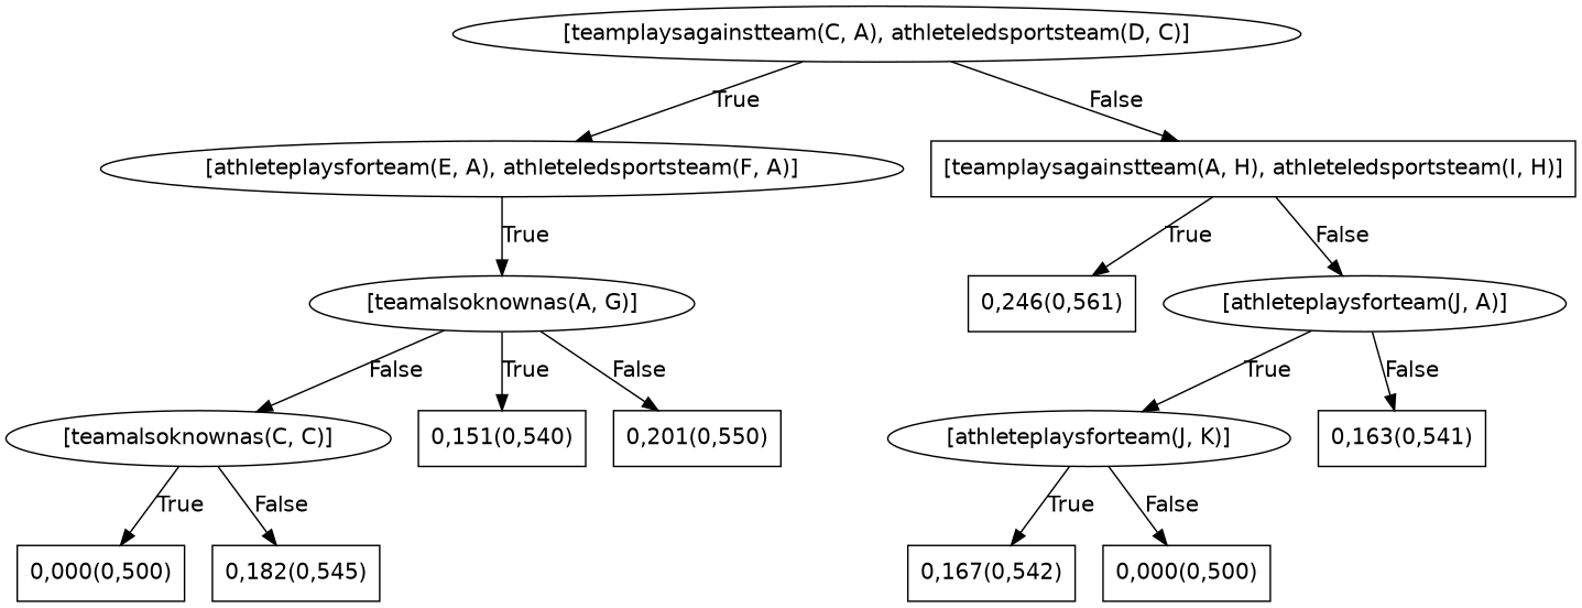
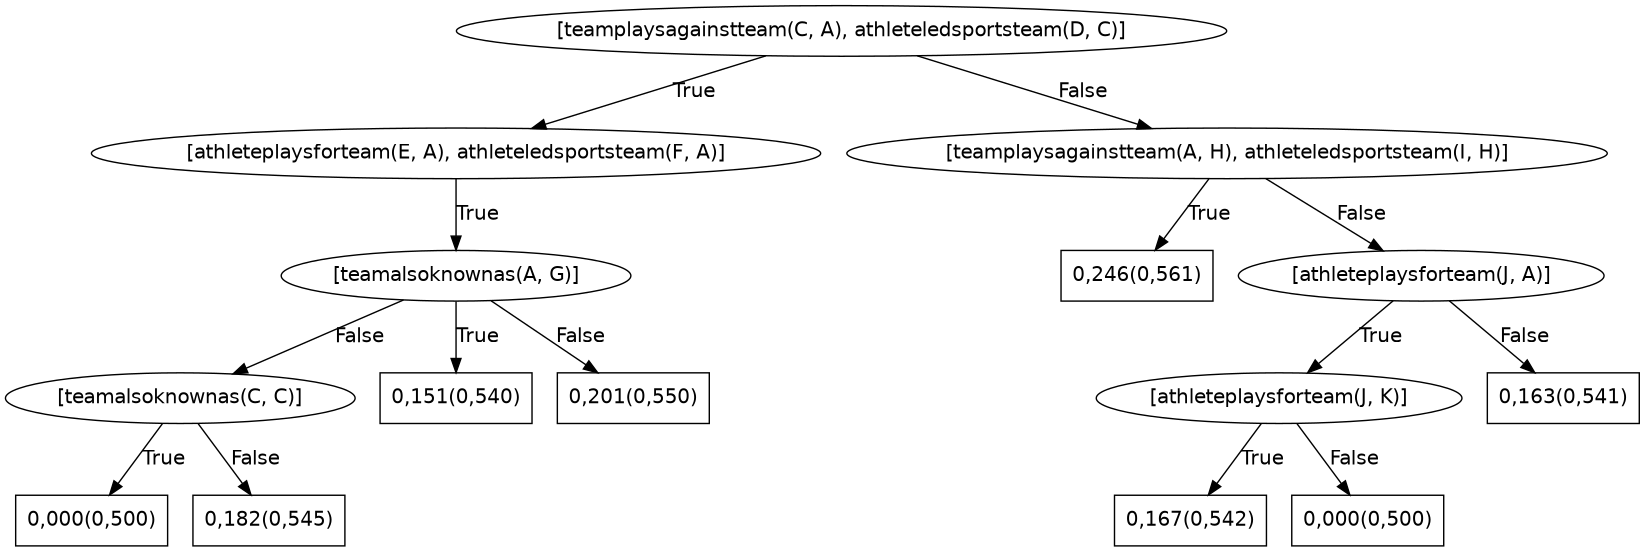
  digraph {
    fontname="DejaVu Sans"
    node [fontname="DejaVu Sans" shape=box]
    edge [fontname="DejaVu Sans"]
    n1 [label="[teamplaysagainstteam(C, A), athleteledsportsteam(D, C)]" shape=""]
    n2 [label="[athleteplaysforteam(E, A), athleteledsportsteam(F, A)]" shape=""]
-   n3 [label="[teamplaysagainstteam(A, H), athleteledsportsteam(I, H)]"]
+   n3 [label="[teamplaysagainstteam(A, H), athleteledsportsteam(I, H)]" shape=""]
    n4 [label="[teamalsoknownas(A, G)]" shape=""]
    n5 [label="0,246(0,561)"]
    n6 [label="[athleteplaysforteam(J, A)]" shape=""]
    n7 [label="[teamalsoknownas(C, C)]" shape=""]
    n8 [label="0,151(0,540)"]
    n9 [label="0,201(0,550)"]
    n10 [label="0,000(0,500)"]
    n11 [label="0,182(0,545)"]
    n12 [label="[athleteplaysforteam(J, K)]" shape=""]
    n13 [label="0,163(0,541)"]
    n14 [label="0,167(0,542)"]
    n15 [label="0,000(0,500)"]
    n1 -> n2 [label=True]
    n1 -> n3 [label=False]
    n2 -> n4 [label=True]
    n3 -> n5 [label=True]
    n3 -> n6 [label=False]
    n4 -> n7 [label=False]
    n4 -> n8 [label=True]
    n4 -> n9 [label=False]
    n6 -> n12 [label=True]
    n6 -> n13 [label=False]
    n7 -> n10 [label=True]
    n7 -> n11 [label=False]
    n12 -> n14 [label=True]
    n12 -> n15 [label=False]
  }
